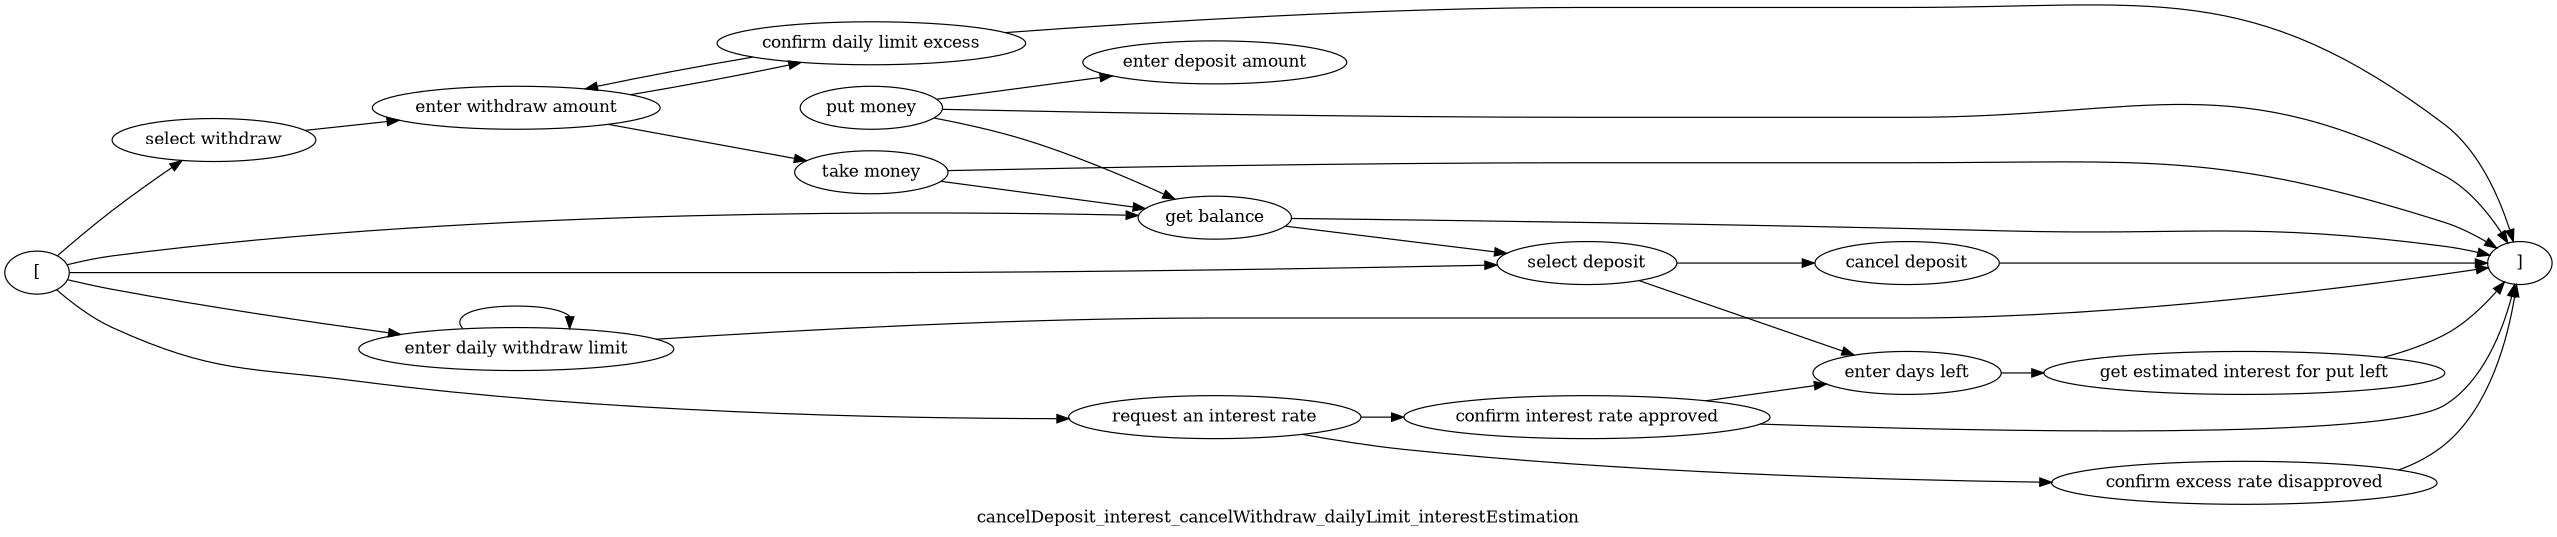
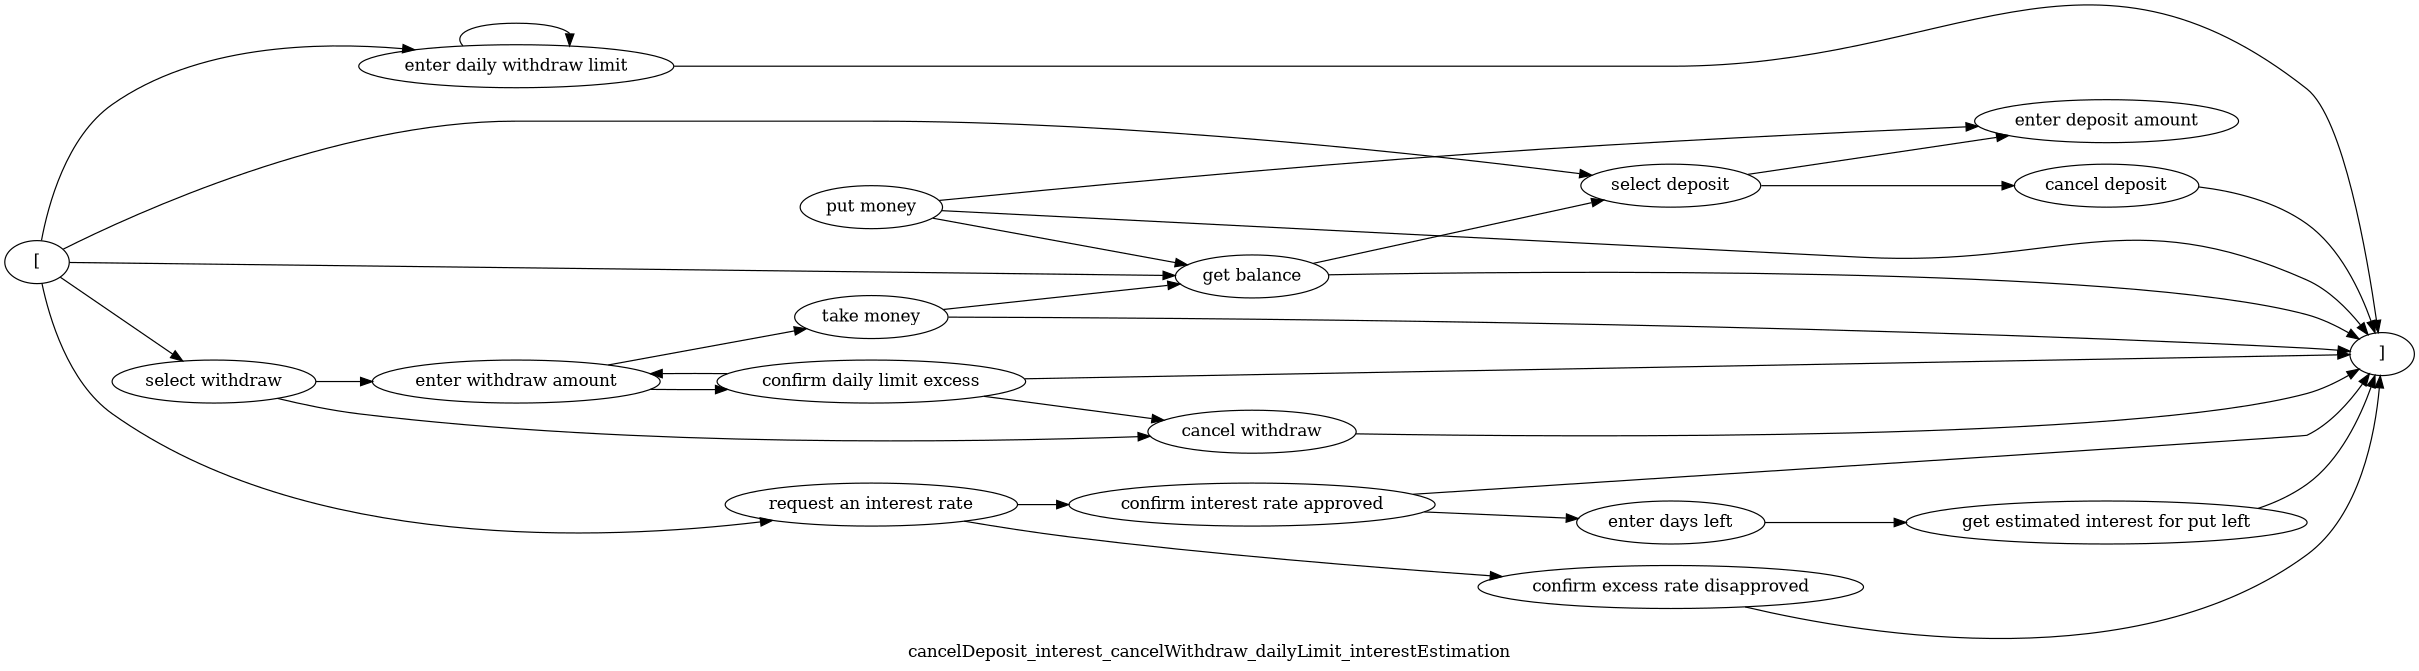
  digraph {
    label=cancelDeposit_interest_cancelWithdraw_dailyLimit_interestEstimation
    rankdir=LR
    n1 [label="get balance"]
    n2 [label="]"]
    n3 [label="select deposit"]
    n4 [label="enter deposit amount"]
    n5 [label="cancel deposit"]
    n6 [label="select withdraw"]
    n7 [label="enter withdraw amount"]
+   n8 [label="cancel withdraw"]
    n9 [label="["]
    n10 [label="request an interest rate"]
    n11 [label="enter daily withdraw limit"]
    n12 [label="confirm interest rate approved"]
    n13 [label="confirm excess rate disapproved"]
    n14 [label="put money"]
    n15 [label="take money"]
    n16 [label="confirm daily limit excess"]
    n17 [label="enter days left"]
    n18 [label="get estimated interest for put left"]
    n1 -> n2
    n1 -> n3
-   n3 -> n17
+   n3 -> n4
    n3 -> n5
    n5 -> n2
    n6 -> n7
+   n6 -> n8
    n7 -> n15
    n7 -> n16
+   n8 -> n2
    n9 -> n1
    n9 -> n3
    n9 -> n6
    n9 -> n10
    n9 -> n11
    n10 -> n12
    n10 -> n13
    n11 -> n2
    n11 -> n11
    n12 -> n2
    n12 -> n17
    n13 -> n2
    n14 -> n1
    n14 -> n2
    n14 -> n4
    n15 -> n1
    n15 -> n2
    n16 -> n2
    n16 -> n7
+   n16 -> n8
    n17 -> n18
    n18 -> n2
  }
